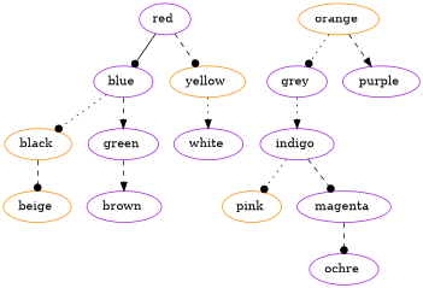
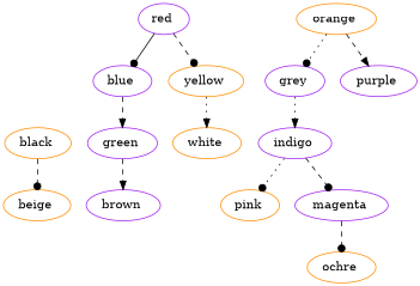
  digraph {
    node [color=purple]
    edge [arrowhead=dot style=dashed]
    "red "
    "blue "
    "yellow " [color=darkorange]
    "black " [color=darkorange]
    "green "
-   "white "
+   "white " [color=darkorange]
    "beige " [color=darkorange]
    "brown "
    "orange " [color=darkorange]
    "grey "
    "purple "
    "indigo "
    "pink " [color=darkorange]
    "magenta "
-   "ochre "
+   "ochre " [color=darkorange]
    "red " -> "blue " [style=solid]
    "red " -> "yellow "
-   "blue " -> "black " [style=dotted]
    "blue " -> "green " [arrowhead=normal]
    "yellow " -> "white " [arrowhead=normal style=dotted]
    "black " -> "beige "
    "green " -> "brown " [arrowhead=normal]
    "orange " -> "grey " [style=dotted]
    "orange " -> "purple " [arrowhead=normal]
    "grey " -> "indigo " [arrowhead=normal style=dotted]
    "indigo " -> "pink " [style=dotted]
    "indigo " -> "magenta "
    "magenta " -> "ochre "
  }
